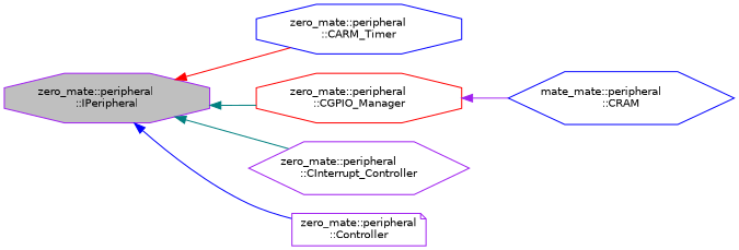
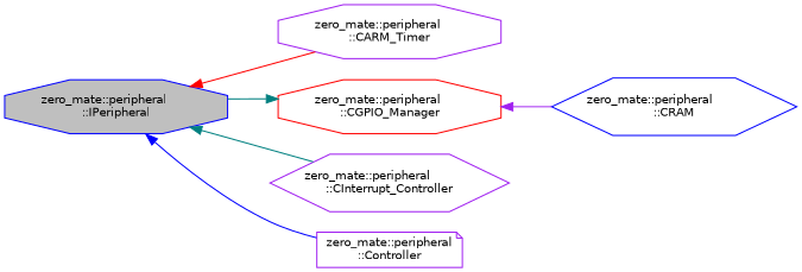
  digraph {
    rankdir=LR
    node [color=purple fontname=Helvetica fontsize=10 shape=octagon]
    edge [color=teal dir=back fontname=Helvetica fontsize=10 labelfontname=Helvetica labelfontsize=10 style=solid]
-   n1 [fillcolor=grey75 fontcolor=black height=0.2 label="zero_mate::peripheral\l::IPeripheral" style=filled width=0.4]
-   n2 [color=blue height=0.2 label="zero_mate::peripheral\l::CARM_Timer" width=0.4]
+   n1 [color=blue fillcolor=grey75 fontcolor=black height=0.2 label="zero_mate::peripheral\l::IPeripheral" style=filled width=0.4]
+   n2 [height=0.2 label="zero_mate::peripheral\l::CARM_Timer" width=0.4]
    n3 [color=red height=0.2 label="zero_mate::peripheral\l::CGPIO_Manager" width=0.4]
    n4 [height=0.2 label="zero_mate::peripheral\l::CInterrupt_Controller" shape=hexagon width=0.4]
    n5 [height=0.2 label="zero_mate::peripheral\l::Controller" shape=note width=0.4]
-   n6 [color=blue height=0.2 label="mate_mate::peripheral\l::CRAM" shape=hexagon width=0.4]
+   n6 [color=blue height=0.2 label="zero_mate::peripheral\l::CRAM" shape=hexagon width=0.4]
    n1 -> n2 [color=red]
-   n1 -> n3
+   n3 -> n1
    n1 -> n4
    n1 -> n5 [color=blue]
    n3 -> n6 [color=purple]
  }
